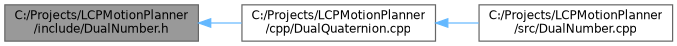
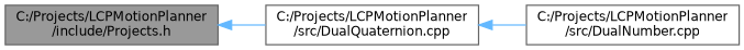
  digraph {
    rankdir=LR
    node [color=grey40 fillcolor=white fontname=Helvetica fontsize=10 shape=box style=filled]
    edge [color=steelblue1 dir=back fontname=Helvetica fontsize=10 labelfontname=Helvetica labelfontsize=10 style=solid]
-   n1 [color=gray40 fillcolor=grey60 fontcolor=black height=0.2 label="C:/Projects/LCPMotionPlanner\l/include/DualNumber.h" width=0.4]
-   n2 [height=0.2 label="C:/Projects/LCPMotionPlanner\l/cpp/DualQuaternion.cpp" width=0.4]
+   n1 [color=gray40 fillcolor=grey60 fontcolor=black height=0.2 label="C:/Projects/LCPMotionPlanner\l/include/Projects.h" width=0.4]
+   n2 [height=0.2 label="C:/Projects/LCPMotionPlanner\l/src/DualQuaternion.cpp" width=0.4]
    n3 [height=0.2 label="C:/Projects/LCPMotionPlanner\l/src/DualNumber.cpp" width=0.4]
    n1 -> n2
    n2 -> n3
  }
